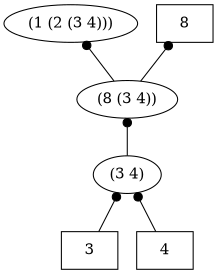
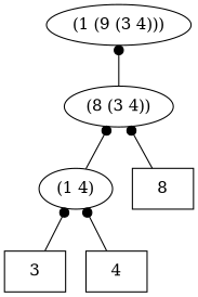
  digraph {
    node [fontsize=14 shape=ellipse]
    edge [arrowtail=dot dir=back]
-   n1 [label="(1 (2 (3 4)))"]
+   n1 [label="(1 (9 (3 4)))"]
    n2 [label="(8 (3 4))"]
-   n3 [label="(3 4)"]
+   n3 [label="(1 4)"]
    n4 [label=8 shape=record]
    n5 [label=3 shape=record]
    n6 [label=4 shape=record]
    n1 -> n2
    n2 -> n3
-   n4 -> n2
+   n2 -> n4
    n3 -> n5
    n3 -> n6
  }
